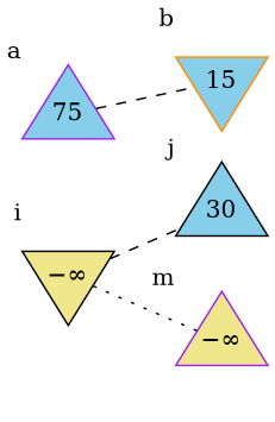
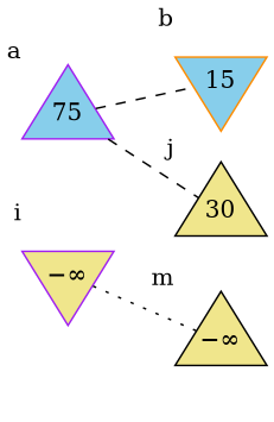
  graph {
    rankdir=LR
    node [color=purple fillcolor=khaki fixedsize=true shape=triangle style=filled]
    edge [style=dashed]
    n1 [fillcolor=skyblue height=0.8 label=75 xlabel=a]
    n2 [color=darkorange fillcolor=skyblue height=0.8 label=15 shape=invtriangle xlabel=b]
-   n3 [color=black height=0.8 label="−∞" shape=invtriangle xlabel=i]
-   n4 [color=black fillcolor=skyblue height=0.8 label=30 xlabel=j]
-   n5 [height=0.8 label="−∞" xlabel=m]
+   n3 [height=0.8 label="−∞" shape=invtriangle xlabel=i]
+   n4 [color=black height=0.8 label=30 xlabel=j]
+   n5 [color=black height=0.8 label="−∞" xlabel=m]
    n1 -- n2
-   n3 -- n4
+   n1 -- n4
    n3 -- n5 [style=dotted]
  }
